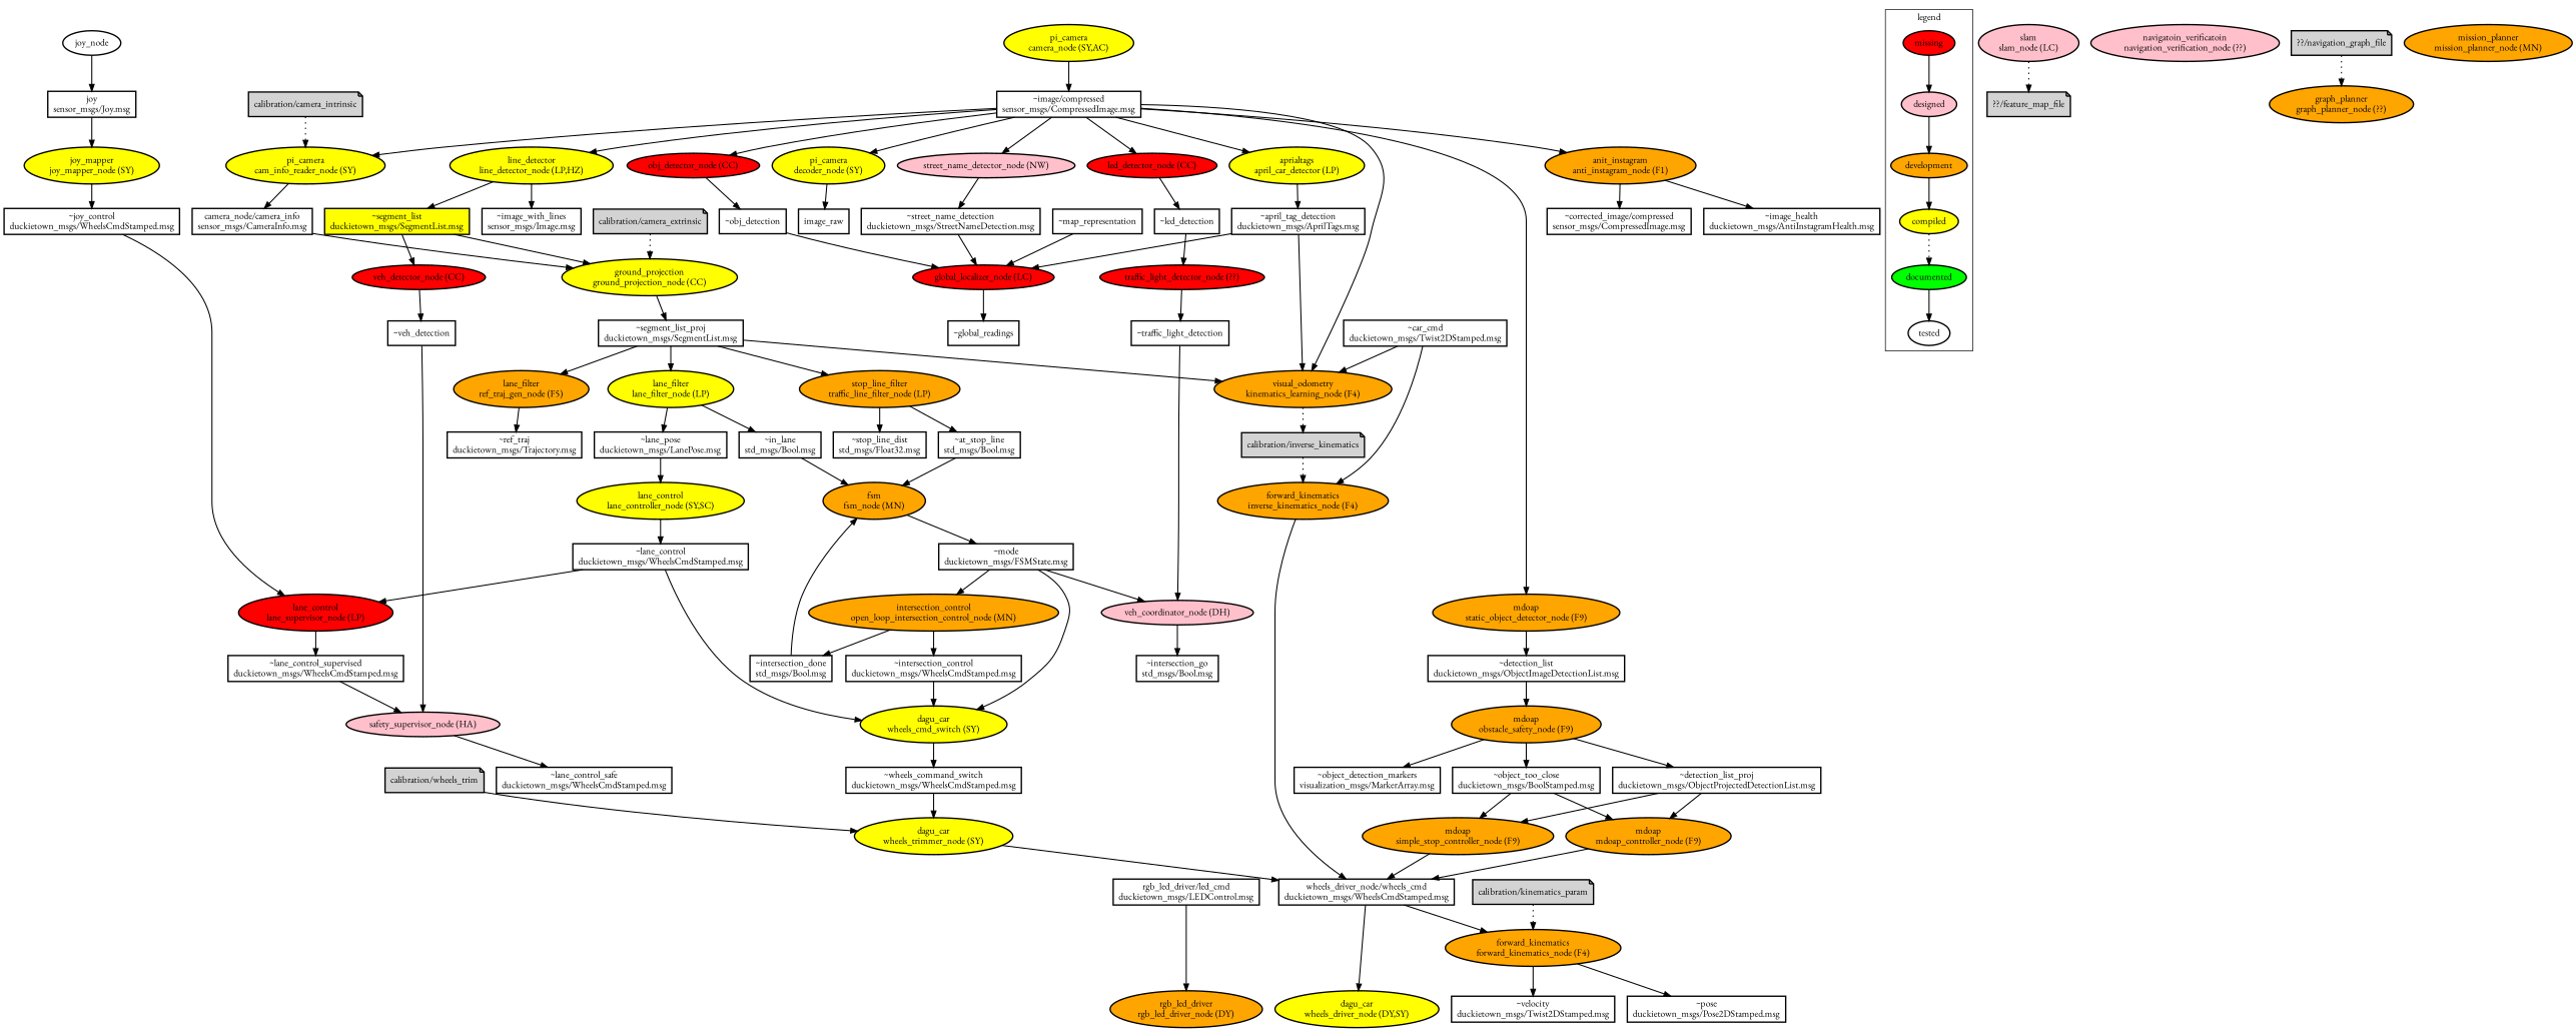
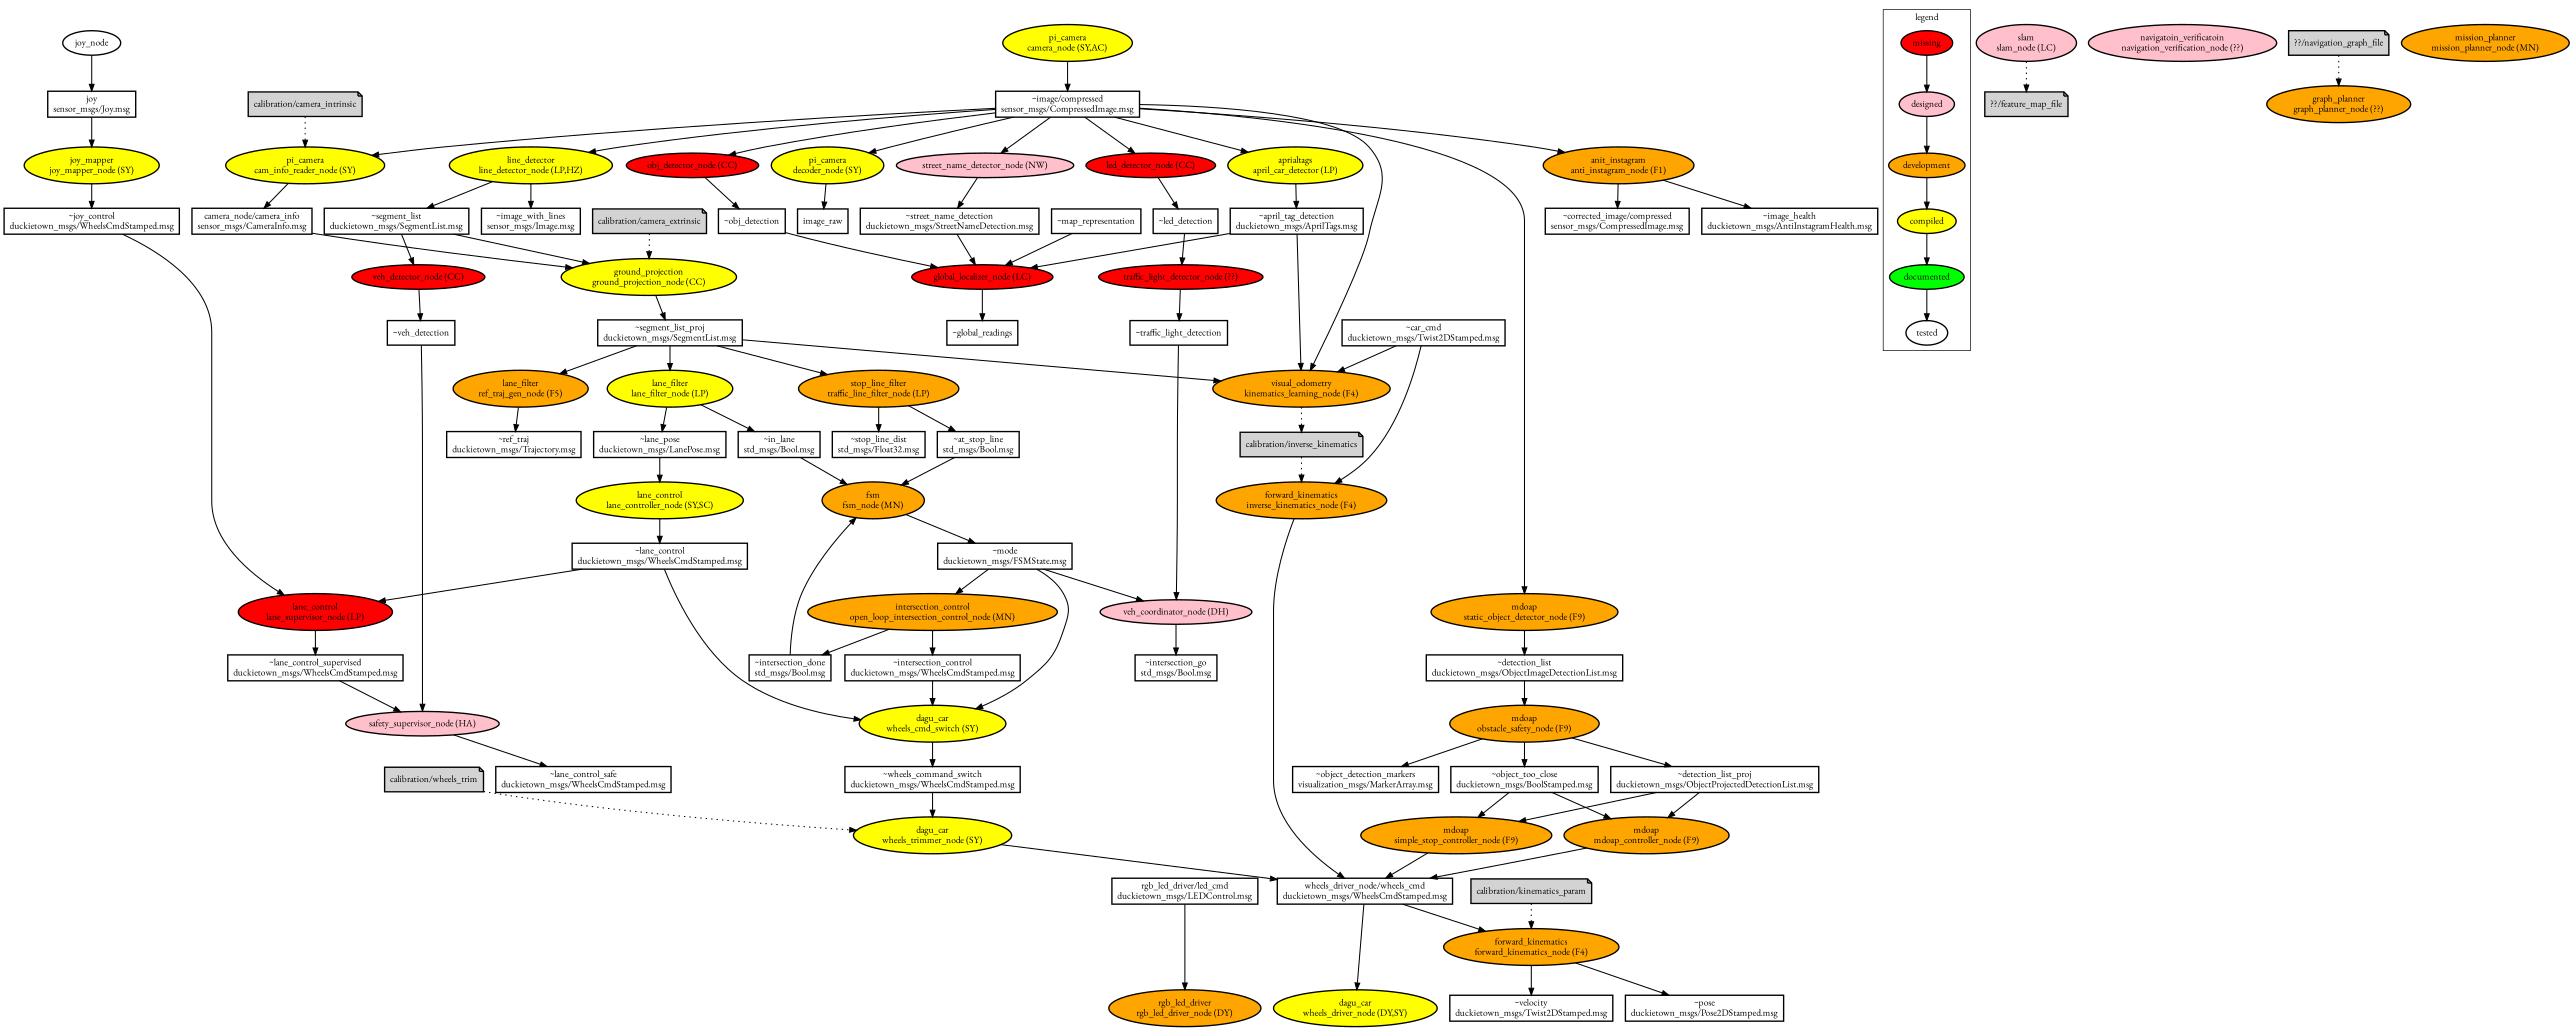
  digraph {
    fontname="EB Garamond"
    node [fillcolor=white fontname="EB Garamond" penwidth=2.0 shape=ellipse style=filled]
    edge [fontname="EB Garamond" penwidth=1.5]
    n1 [fillcolor=orange label="rgb_led_driver\nrgb_led_driver_node (DY)"]
    n2 [fillcolor=yellow label="dagu_car\nwheels_driver_node (DY,SY)"]
    n3 [fillcolor=yellow label="pi_camera\ncamera_node (SY,AC)"]
    n4 [label=joy_node]
    n5 [label="wheels_driver_node/wheels_cmd\nduckietown_msgs/WheelsCmdStamped.msg" shape=box]
    n6 [label="rgb_led_driver/led_cmd\nduckietown_msgs/LEDControl.msg" shape=box]
    n7 [fillcolor=red label=missing]
    n8 [fillcolor=pink label=designed]
    n9 [fillcolor=orange label=development]
    n10 [fillcolor=yellow label=compiled]
    n11 [fillcolor=green label=documented]
    n12 [label=tested]
    n13 [fillcolor=red label="global_localizer_node (LC)"]
    n14 [fillcolor=red label="led_detector_node (CC)"]
    n15 [fillcolor=red label="obj_detector_node (CC)"]
    n16 [fillcolor=red label="veh_detector_node (CC)"]
    n17 [fillcolor=red label="traffic_light_detector_node (??)"]
    n18 [fillcolor=red label="lane_control\nlane_supervisor_node (LP)"]
    n19 [fillcolor=pink label="street_name_detector_node (NW)"]
    n20 [fillcolor=pink label="safety_supervisor_node (HA)"]
    n21 [fillcolor=pink label="veh_coordinator_node (DH)"]
    n22 [fillcolor=pink label="slam\nslam_node (LC)"]
    n23 [fillcolor=pink label="navigatoin_verificatoin\nnavigation_verification_node (??)"]
    n24 [fillcolor=orange label="intersection_control\nopen_loop_intersection_control_node (MN)"]
    n25 [fillcolor=orange label="stop_line_filter\ntraffic_line_filter_node (LP)"]
    n26 [fillcolor=orange label="fsm\nfsm_node (MN)"]
    n27 [fillcolor=orange label="graph_planner\ngraph_planner_node (??)"]
    n28 [fillcolor=orange label="mission_planner\nmission_planner_node (MN)"]
    n29 [fillcolor=orange label="anit_instagram\nanti_instagram_node (F1)"]
    n30 [fillcolor=orange label="visual_odometry\nkinematics_learning_node (F4)"]
    n31 [fillcolor=orange label="forward_kinematics\ninverse_kinematics_node (F4)"]
    n32 [fillcolor=orange label="forward_kinematics\nforward_kinematics_node (F4)"]
    n33 [fillcolor=orange label="mdoap\nstatic_object_detector_node (F9)"]
    n34 [fillcolor=orange label="mdoap\nobstacle_safety_node (F9)"]
    n35 [fillcolor=orange label="mdoap\nsimple_stop_controller_node (F9)"]
    n36 [fillcolor=orange label="mdoap\nmdoap_controller_node (F9)"]
    n37 [fillcolor=orange label="lane_filter\nref_traj_gen_node (F5)"]
    n38 [fillcolor=yellow label="dagu_car\nwheels_cmd_switch (SY)"]
    n39 [fillcolor=yellow label="pi_camera\ndecoder_node (SY)"]
    n40 [fillcolor=yellow label="pi_camera\ncam_info_reader_node (SY)"]
    n41 [fillcolor=yellow label="lane_control\nlane_controller_node (SY,SC)"]
    n42 [fillcolor=yellow label="line_detector\nline_detector_node (LP,HZ)"]
    n43 [fillcolor=yellow label="aprialtags\napril_car_detector (LP)"]
    n44 [fillcolor=yellow label="joy_mapper\njoy_mapper_node (SY)"]
    n45 [fillcolor=yellow label="ground_projection\nground_projection_node (CC)"]
    n46 [fillcolor=yellow label="dagu_car\nwheels_trimmer_node (SY)"]
    n47 [fillcolor=yellow label="lane_filter\nlane_filter_node (LP)"]
    n48 [label="calibration/wheels_trim" shape=note fillcolor=""]
    n49 [label="calibration/camera_extrinsic" shape=note fillcolor=""]
    n50 [label="calibration/camera_intrinsic" shape=note fillcolor=""]
    n51 [label="??/navigation_graph_file" shape=note fillcolor=""]
    n52 [label="??/feature_map_file" shape=note fillcolor=""]
    n53 [label="calibration/inverse_kinematics" shape=note fillcolor=""]
    n54 [label="calibration/kinematics_param" shape=note fillcolor=""]
    n55 [label="~image/compressed\nsensor_msgs/CompressedImage.msg" shape=box]
    n56 [label="joy\nsensor_msgs/Joy.msg" shape=box]
    n57 [label="~global_readings" shape=box]
    n58 [label="~led_detection" shape=box]
    n59 [label="~obj_detection" shape=box]
    n60 [label="~veh_detection" shape=box]
    n61 [label="~traffic_light_detection" shape=box]
    n62 [label="~lane_control_supervised\nduckietown_msgs/WheelsCmdStamped.msg" shape=box]
    n63 [label="~street_name_detection\nduckietown_msgs/StreetNameDetection.msg" shape=box]
    n64 [label="~lane_control_safe\nduckietown_msgs/WheelsCmdStamped.msg" shape=box]
    n65 [label="~intersection_go\nstd_msgs/Bool.msg" shape=box]
    n66 [label="~intersection_control\nduckietown_msgs/WheelsCmdStamped.msg" shape=box]
    n67 [label="~intersection_done\nstd_msgs/Bool.msg" shape=box]
    n68 [label="~at_stop_line\nstd_msgs/Bool.msg" shape=box]
    n69 [label="~stop_line_dist\nstd_msgs/Float32.msg" shape=box]
    n70 [label="~mode\nduckietown_msgs/FSMState.msg" shape=box]
    n71 [label="~corrected_image/compressed\nsensor_msgs/CompressedImage.msg" shape=box]
    n72 [label="~image_health\nduckietown_msgs/AntiInstagramHealth.msg" shape=box]
    n73 [label="~pose\nduckietown_msgs/Pose2DStamped.msg" shape=box]
    n74 [label="~velocity\nduckietown_msgs/Twist2DStamped.msg" shape=box]
    n75 [label="~detection_list\nduckietown_msgs/ObjectImageDetectionList.msg" shape=box]
    n76 [label="~object_too_close\nduckietown_msgs/BoolStamped.msg" shape=box]
    n77 [label="~detection_list_proj\nduckietown_msgs/ObjectProjectedDetectionList.msg" shape=box]
    n78 [label="~object_detection_markers\nvisualization_msgs/MarkerArray.msg" shape=box]
    n79 [label="~ref_traj\nduckietown_msgs/Trajectory.msg" shape=box]
    n80 [label="~wheels_command_switch\nduckietown_msgs/WheelsCmdStamped.msg" shape=box]
    image_raw [shape=box]
    n82 [label="camera_node/camera_info\nsensor_msgs/CameraInfo.msg" shape=box]
    n83 [label="~lane_control\nduckietown_msgs/WheelsCmdStamped.msg" shape=box]
-   n84 [fillcolor=yellow label="~segment_list\nduckietown_msgs/SegmentList.msg" shape=box]
+   n84 [label="~segment_list\nduckietown_msgs/SegmentList.msg" shape=box]
    n85 [label="~image_with_lines\nsensor_msgs/Image.msg" shape=box]
    n86 [label="~april_tag_detection\nduckietown_msgs/AprilTags.msg" shape=box]
    n87 [label="~joy_control\nduckietown_msgs/WheelsCmdStamped.msg" shape=box]
    n88 [label="~segment_list_proj\nduckietown_msgs/SegmentList.msg" shape=box]
    n89 [label="~lane_pose\nduckietown_msgs/LanePose.msg" shape=box]
    n90 [label="~in_lane\nstd_msgs/Bool.msg" shape=box]
    n91 [label="~map_representation" shape=box]
    n92 [label="~car_cmd\nduckietown_msgs/Twist2DStamped.msg" shape=box]
    subgraph sub_1 {
      rank=max
      n1
      n2
    }
    subgraph sub_2 {
      rank=min
      n3
      n4
    }
    subgraph sub_3 {
      rank=same
      n5
      n6
    }
    subgraph cluster_4 {
      label=legend
      n7
      n8
      n9
      n10
      n11
      n12
    }
    subgraph sub_5 {
      n13
      n14
      n15
      n16
      n17
      n18
    }
    subgraph sub_6 {
      n19
      n20
      n21
      n22
      n23
    }
    subgraph sub_7 {
      n1
      n24
      n25
      n26
      n27
      n28
      n29
      n30
      n31
      n32
      n33
      n34
      n35
      n36
      n37
    }
    subgraph sub_8 {
      n2
      n3
      n38
      n39
      n40
      n41
      n42
      n43
      n44
      n45
      n46
      n47
    }
    subgraph sub_9 {
    }
    subgraph sub_10 {
      n4
    }
    subgraph sub_11 {
      n48
      n49
      n50
      n51
      n52
      n53
      n54
    }
    n3 -> n55
    n4 -> n56
    n5 -> n2
    n5 -> n32
    n6 -> n1
    n7 -> n8
    n8 -> n9
    n9 -> n10
-   n10 -> n11 [style=dotted]
+   n10 -> n11
    n11 -> n12
    n13 -> n57
    n14 -> n58
    n15 -> n59
    n16 -> n60
    n17 -> n61
    n18 -> n62
    n19 -> n63
    n20 -> n64
    n21 -> n65
    n22 -> n52 [style=dotted]
    n24 -> n66
    n24 -> n67
    n25 -> n68
    n25 -> n69
    n26 -> n70
    n29 -> n71
    n29 -> n72
    n30 -> n53 [style=dotted]
    n31 -> n5
    n32 -> n73
    n32 -> n74
    n33 -> n75
    n34 -> n76
    n34 -> n77
    n34 -> n78
    n35 -> n5
    n36 -> n5
    n37 -> n79
    n38 -> n80
    n39 -> image_raw
    n40 -> n82
    n41 -> n83
    n42 -> n84
    n42 -> n85
    n43 -> n86
    n44 -> n87
    n45 -> n88
    n46 -> n5
    n47 -> n89
    n47 -> n90
-   n48 -> n46 [style=solid]
+   n48 -> n46 [style=dotted]
    n49 -> n45 [style=dotted]
    n50 -> n40 [style=dotted]
    n51 -> n27 [style=dotted]
    n53 -> n31 [style=dotted]
    n54 -> n32 [style=dotted]
    n55 -> n14
    n55 -> n15
    n55 -> n19
    n55 -> n29
    n55 -> n30
    n55 -> n33
    n55 -> n39
    n55 -> n40
    n55 -> n42
    n55 -> n43
    n56 -> n44
    n58 -> n17
    n59 -> n13
    n60 -> n20
    n61 -> n21
    n62 -> n20
    n63 -> n13
    n66 -> n38
    n67 -> n26
    n68 -> n26
    n70 -> n21
    n70 -> n24
    n70 -> n38
    n75 -> n34
    n76 -> n35
    n76 -> n36
    n77 -> n35
    n77 -> n36
    n80 -> n46
    n82 -> n45
    n83 -> n18
    n83 -> n38
    n84 -> n16
    n84 -> n45
    n86 -> n13
    n86 -> n30
    n87 -> n18
    n88 -> n25
    n88 -> n30
    n88 -> n37
    n88 -> n47
    n89 -> n41
    n90 -> n26
    n91 -> n13
    n92 -> n30
    n92 -> n31
  }
